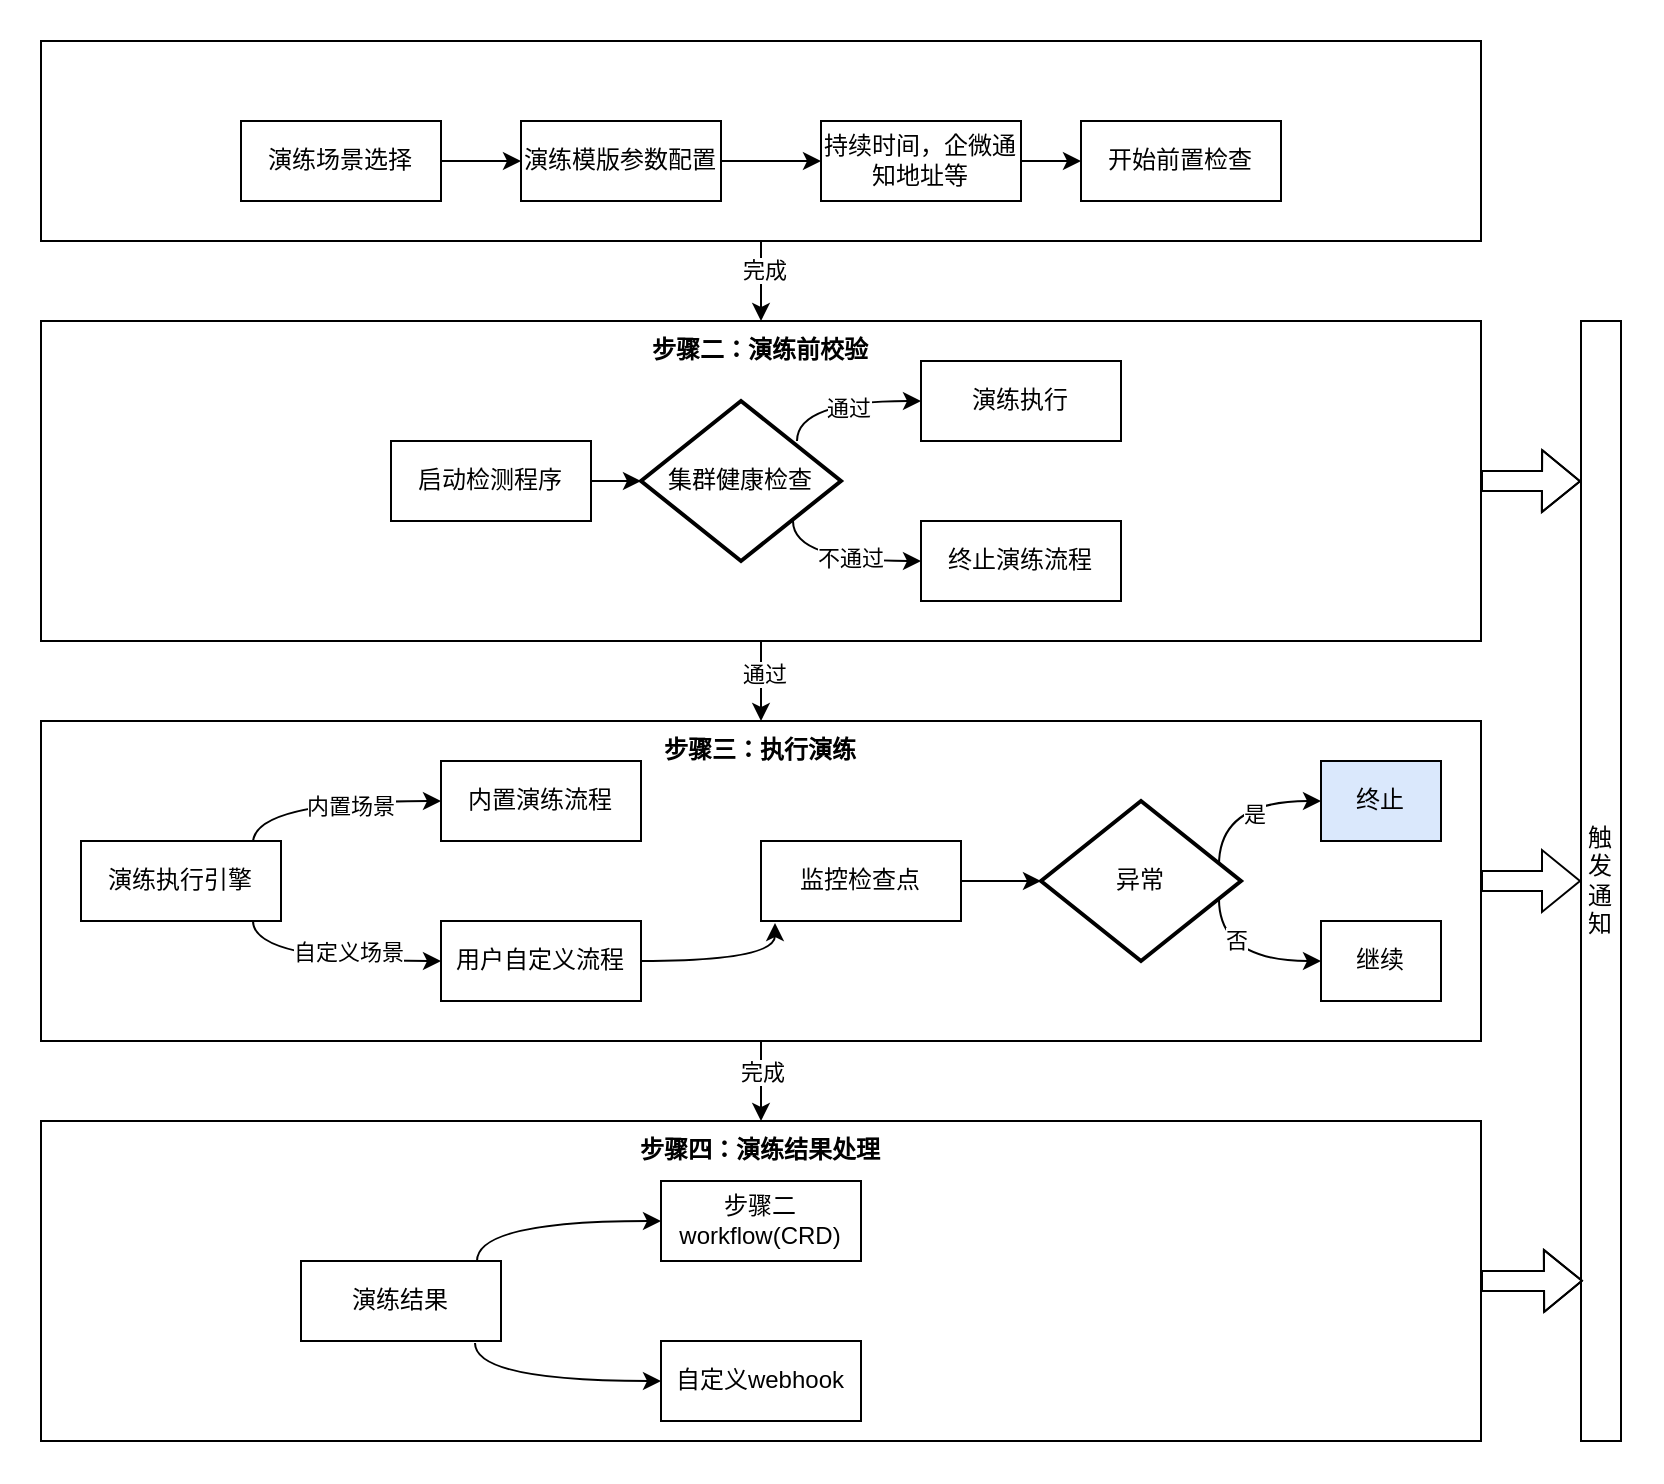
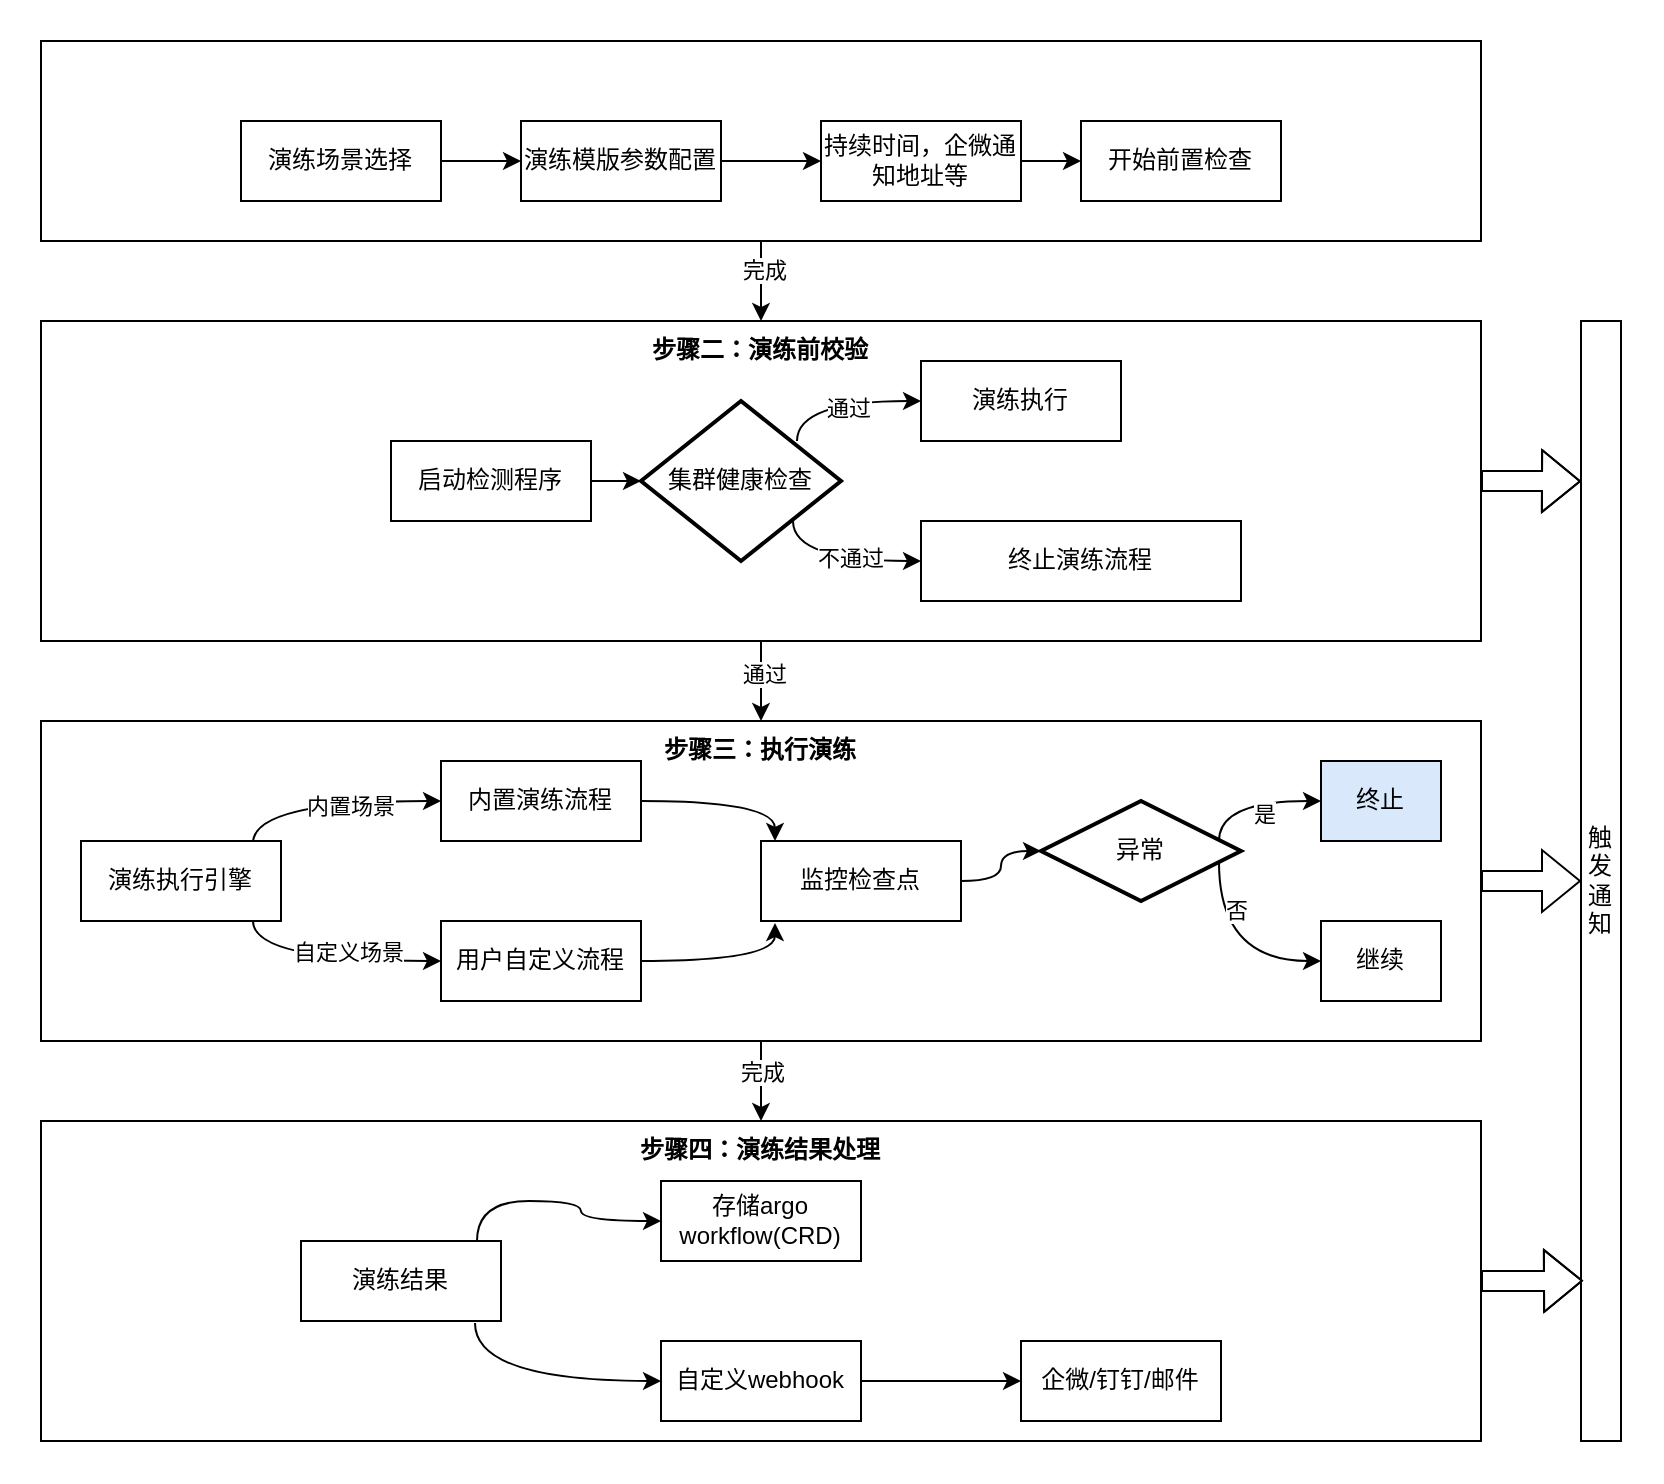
  <mxCell id="0" />
  <mxCell id="1" parent="0" />
  <mxCell id="2" value="" style="rounded=0;whiteSpace=wrap;html=1;" parent="1" vertex="1"><mxGeometry x="20" y="560" width="720" height="160" as="geometry" /></mxCell>
  <mxCell id="3" style="edgeStyle=orthogonalEdgeStyle;curved=1;rounded=0;orthogonalLoop=1;jettySize=auto;html=1;exitX=0.5;exitY=1;exitDx=0;exitDy=0;entryX=0.5;entryY=0;entryDx=0;entryDy=0;" parent="1" source="5" target="9" edge="1"><mxGeometry relative="1" as="geometry" /></mxCell>
  <mxCell id="4" value="通过" style="edgeLabel;html=1;align=center;verticalAlign=middle;resizable=0;points=[];" parent="3" vertex="1" connectable="0"><mxGeometry x="-0.2" y="1" relative="1" as="geometry"><mxPoint as="offset" /></mxGeometry></mxCell>
  <mxCell id="5" value="" style="rounded=0;whiteSpace=wrap;html=1;" parent="1" vertex="1"><mxGeometry x="20" y="160" width="720" height="160" as="geometry" /></mxCell>
  <mxCell id="6" style="edgeStyle=orthogonalEdgeStyle;curved=1;rounded=0;orthogonalLoop=1;jettySize=auto;html=1;exitX=0.5;exitY=1;exitDx=0;exitDy=0;entryX=0.5;entryY=0;entryDx=0;entryDy=0;" parent="1" source="9" target="2" edge="1"><mxGeometry relative="1" as="geometry" /></mxCell>
  <mxCell id="7" value="完成" style="edgeLabel;html=1;align=center;verticalAlign=middle;resizable=0;points=[];" parent="6" vertex="1" connectable="0"><mxGeometry x="-0.25" relative="1" as="geometry"><mxPoint as="offset" /></mxGeometry></mxCell>
  <mxCell id="8" style="edgeStyle=orthogonalEdgeStyle;shape=flexArrow;curved=1;rounded=0;orthogonalLoop=1;jettySize=auto;html=1;exitX=1;exitY=0.5;exitDx=0;exitDy=0;entryX=0;entryY=0.5;entryDx=0;entryDy=0;" parent="1" source="9" target="57" edge="1"><mxGeometry relative="1" as="geometry" /></mxCell>
  <mxCell id="9" value="" style="rounded=0;whiteSpace=wrap;html=1;" parent="1" vertex="1"><mxGeometry x="20" y="360" width="720" height="160" as="geometry" /></mxCell>
  <mxCell id="10" style="edgeStyle=orthogonalEdgeStyle;curved=1;rounded=0;orthogonalLoop=1;jettySize=auto;html=1;exitX=0.5;exitY=1;exitDx=0;exitDy=0;entryX=0.5;entryY=0;entryDx=0;entryDy=0;" parent="1" source="12" target="5" edge="1"><mxGeometry relative="1" as="geometry" /></mxCell>
  <mxCell id="11" value="完成" style="edgeLabel;html=1;align=center;verticalAlign=middle;resizable=0;points=[];" parent="10" vertex="1" connectable="0"><mxGeometry x="-0.3" y="1" relative="1" as="geometry"><mxPoint as="offset" /></mxGeometry></mxCell>
  <mxCell id="12" value="" style="rounded=0;whiteSpace=wrap;html=1;" parent="1" vertex="1"><mxGeometry x="20" y="20" width="720" height="100" as="geometry" /></mxCell>
  <mxCell id="13" style="edgeStyle=orthogonalEdgeStyle;curved=1;rounded=0;orthogonalLoop=1;jettySize=auto;html=1;exitX=1;exitY=0.5;exitDx=0;exitDy=0;entryX=0;entryY=0.5;entryDx=0;entryDy=0;" parent="1" source="14" target="16" edge="1"><mxGeometry relative="1" as="geometry" /></mxCell>
  <mxCell id="14" value="演练场景选择" style="rounded=0;whiteSpace=wrap;html=1;" parent="1" vertex="1"><mxGeometry x="120" y="60" width="100" height="40" as="geometry" /></mxCell>
  <mxCell id="15" style="edgeStyle=orthogonalEdgeStyle;curved=1;rounded=0;orthogonalLoop=1;jettySize=auto;html=1;exitX=1;exitY=0.5;exitDx=0;exitDy=0;entryX=0;entryY=0.5;entryDx=0;entryDy=0;" parent="1" source="16" target="18" edge="1"><mxGeometry relative="1" as="geometry" /></mxCell>
  <mxCell id="16" value="演练模版参数配置" style="rounded=0;whiteSpace=wrap;html=1;" parent="1" vertex="1"><mxGeometry x="260" y="60" width="100" height="40" as="geometry" /></mxCell>
  <mxCell id="17" style="edgeStyle=orthogonalEdgeStyle;curved=1;rounded=0;orthogonalLoop=1;jettySize=auto;html=1;exitX=1;exitY=0.5;exitDx=0;exitDy=0;entryX=0;entryY=0.5;entryDx=0;entryDy=0;" parent="1" source="18" target="28" edge="1"><mxGeometry relative="1" as="geometry" /></mxCell>
  <mxCell id="18" value="持续时间，企微通知地址等" style="rounded=0;whiteSpace=wrap;html=1;" parent="1" vertex="1"><mxGeometry x="410" y="60" width="100" height="40" as="geometry" /></mxCell>
  <mxCell id="19" value="启动检测程序" style="rounded=0;whiteSpace=wrap;html=1;" parent="1" vertex="1"><mxGeometry x="195" y="220" width="100" height="40" as="geometry" /></mxCell>
  <mxCell id="20" style="edgeStyle=orthogonalEdgeStyle;curved=1;rounded=0;orthogonalLoop=1;jettySize=auto;html=1;exitX=0.76;exitY=0.75;exitDx=0;exitDy=0;exitPerimeter=0;entryX=0;entryY=0.5;entryDx=0;entryDy=0;" parent="1" source="24" target="26" edge="1"><mxGeometry relative="1" as="geometry"><Array as="points"><mxPoint x="396" y="280" /></Array></mxGeometry></mxCell>
  <mxCell id="21" value="不通过" style="edgeLabel;html=1;align=center;verticalAlign=middle;resizable=0;points=[];" parent="20" vertex="1" connectable="0"><mxGeometry x="0.143" y="2" relative="1" as="geometry"><mxPoint as="offset" /></mxGeometry></mxCell>
  <mxCell id="22" style="edgeStyle=orthogonalEdgeStyle;curved=1;rounded=0;orthogonalLoop=1;jettySize=auto;html=1;exitX=0.78;exitY=0.25;exitDx=0;exitDy=0;exitPerimeter=0;entryX=0;entryY=0.5;entryDx=0;entryDy=0;" parent="1" source="24" target="25" edge="1"><mxGeometry relative="1" as="geometry"><Array as="points"><mxPoint x="398" y="200" /></Array></mxGeometry></mxCell>
  <mxCell id="23" value="通过" style="edgeLabel;html=1;align=center;verticalAlign=middle;resizable=0;points=[];" parent="22" vertex="1" connectable="0"><mxGeometry x="0.098" y="-3" relative="1" as="geometry"><mxPoint as="offset" /></mxGeometry></mxCell>
  <mxCell id="24" value="集群健康检查" style="strokeWidth=2;html=1;shape=mxgraph.flowchart.decision;whiteSpace=wrap;" parent="1" vertex="1"><mxGeometry x="320" y="200" width="100" height="80" as="geometry" /></mxCell>
  <mxCell id="25" value="演练执行" style="rounded=0;whiteSpace=wrap;html=1;" parent="1" vertex="1"><mxGeometry x="460" y="180" width="100" height="40" as="geometry" /></mxCell>
- <mxCell id="26" value="终止演练流程" style="rounded=0;whiteSpace=wrap;html=1;" parent="1" vertex="1"><mxGeometry x="460" y="260" width="100" height="40" as="geometry" /></mxCell>
+ <mxCell id="26" value="终止演练流程" style="rounded=0;whiteSpace=wrap;html=1;" parent="1" vertex="1"><mxGeometry x="460" y="260" width="160" height="40" as="geometry" /></mxCell>
  <mxCell id="27" style="edgeStyle=orthogonalEdgeStyle;curved=1;rounded=0;orthogonalLoop=1;jettySize=auto;html=1;exitX=1;exitY=0.5;exitDx=0;exitDy=0;entryX=0;entryY=0.5;entryDx=0;entryDy=0;entryPerimeter=0;" parent="1" source="19" target="24" edge="1"><mxGeometry relative="1" as="geometry" /></mxCell>
  <mxCell id="28" value="开始前置检查" style="rounded=0;whiteSpace=wrap;html=1;" parent="1" vertex="1"><mxGeometry x="540" y="60" width="100" height="40" as="geometry" /></mxCell>
  <mxCell id="29" style="edgeStyle=orthogonalEdgeStyle;curved=1;rounded=0;orthogonalLoop=1;jettySize=auto;html=1;exitX=0.86;exitY=0.025;exitDx=0;exitDy=0;entryX=0;entryY=0.5;entryDx=0;entryDy=0;exitPerimeter=0;" parent="1" source="33" target="34" edge="1"><mxGeometry relative="1" as="geometry" /></mxCell>
  <mxCell id="30" value="内置场景" style="edgeLabel;html=1;align=center;verticalAlign=middle;resizable=0;points=[];" parent="29" vertex="1" connectable="0"><mxGeometry x="0.2" y="-2" relative="1" as="geometry"><mxPoint as="offset" /></mxGeometry></mxCell>
  <mxCell id="31" style="edgeStyle=orthogonalEdgeStyle;curved=1;rounded=0;orthogonalLoop=1;jettySize=auto;html=1;exitX=0.86;exitY=1;exitDx=0;exitDy=0;entryX=0;entryY=0.5;entryDx=0;entryDy=0;exitPerimeter=0;" parent="1" source="33" target="35" edge="1"><mxGeometry relative="1" as="geometry" /></mxCell>
  <mxCell id="32" value="自定义场景" style="edgeLabel;html=1;align=center;verticalAlign=middle;resizable=0;points=[];" parent="31" vertex="1" connectable="0"><mxGeometry x="0.175" y="5" relative="1" as="geometry"><mxPoint as="offset" /></mxGeometry></mxCell>
  <mxCell id="33" value="演练执行引擎" style="rounded=0;whiteSpace=wrap;html=1;" parent="1" vertex="1"><mxGeometry x="40" y="420" width="100" height="40" as="geometry" /></mxCell>
  <mxCell id="34" value="内置演练流程" style="rounded=0;whiteSpace=wrap;html=1;" parent="1" vertex="1"><mxGeometry x="220" y="380" width="100" height="40" as="geometry" /></mxCell>
  <mxCell id="35" value="用户自定义流程" style="rounded=0;whiteSpace=wrap;html=1;" parent="1" vertex="1"><mxGeometry x="220" y="460" width="100" height="40" as="geometry" /></mxCell>
  <mxCell id="36" value="监控检查点" style="rounded=0;whiteSpace=wrap;html=1;" parent="1" vertex="1"><mxGeometry x="380" y="420" width="100" height="40" as="geometry" /></mxCell>
+ <mxCell id="37" style="edgeStyle=orthogonalEdgeStyle;curved=1;rounded=0;orthogonalLoop=1;jettySize=auto;html=1;exitX=1;exitY=0.5;exitDx=0;exitDy=0;entryX=0.07;entryY=0;entryDx=0;entryDy=0;entryPerimeter=0;" parent="1" source="34" target="36" edge="1"><mxGeometry relative="1" as="geometry" /></mxCell>
  <mxCell id="38" style="edgeStyle=orthogonalEdgeStyle;curved=1;rounded=0;orthogonalLoop=1;jettySize=auto;html=1;exitX=1;exitY=0.5;exitDx=0;exitDy=0;entryX=0.07;entryY=1.025;entryDx=0;entryDy=0;entryPerimeter=0;" parent="1" source="35" target="36" edge="1"><mxGeometry relative="1" as="geometry" /></mxCell>
  <mxCell id="39" style="edgeStyle=orthogonalEdgeStyle;curved=1;rounded=0;orthogonalLoop=1;jettySize=auto;html=1;exitX=0.89;exitY=0.4;exitDx=0;exitDy=0;exitPerimeter=0;entryX=0;entryY=0.5;entryDx=0;entryDy=0;" parent="1" source="43" target="45" edge="1"><mxGeometry relative="1" as="geometry"><Array as="points"><mxPoint x="609" y="400" /></Array></mxGeometry></mxCell>
  <mxCell id="40" value="是" style="edgeLabel;html=1;align=center;verticalAlign=middle;resizable=0;points=[];" vertex="1" connectable="0" parent="39"><mxGeometry x="0.181" y="-6" relative="1" as="geometry"><mxPoint as="offset" /></mxGeometry></mxCell>
  <mxCell id="41" style="edgeStyle=orthogonalEdgeStyle;curved=1;rounded=0;orthogonalLoop=1;jettySize=auto;html=1;exitX=0.89;exitY=0.613;exitDx=0;exitDy=0;exitPerimeter=0;entryX=0;entryY=0.5;entryDx=0;entryDy=0;" parent="1" source="43" target="46" edge="1"><mxGeometry relative="1" as="geometry"><Array as="points"><mxPoint x="609" y="480" /></Array></mxGeometry></mxCell>
  <mxCell id="42" value="否" style="edgeLabel;html=1;align=center;verticalAlign=middle;resizable=0;points=[];" vertex="1" connectable="0" parent="41"><mxGeometry x="-0.513" y="8" relative="1" as="geometry"><mxPoint as="offset" /></mxGeometry></mxCell>
- <mxCell id="43" value="异常" style="strokeWidth=2;html=1;shape=mxgraph.flowchart.decision;whiteSpace=wrap;" parent="1" vertex="1"><mxGeometry x="520" y="400" width="100" height="80" as="geometry" /></mxCell>
+ <mxCell id="43" value="异常" style="strokeWidth=2;html=1;shape=mxgraph.flowchart.decision;whiteSpace=wrap;" parent="1" vertex="1"><mxGeometry x="520" y="400" width="100" height="50" as="geometry" /></mxCell>
  <mxCell id="44" style="edgeStyle=orthogonalEdgeStyle;curved=1;rounded=0;orthogonalLoop=1;jettySize=auto;html=1;exitX=1;exitY=0.5;exitDx=0;exitDy=0;entryX=0;entryY=0.5;entryDx=0;entryDy=0;entryPerimeter=0;" parent="1" source="36" target="43" edge="1"><mxGeometry relative="1" as="geometry" /></mxCell>
  <mxCell id="45" value="终止" style="rounded=0;whiteSpace=wrap;html=1;fillColor=#dae8fc;" parent="1" vertex="1"><mxGeometry x="660" y="380" width="60" height="40" as="geometry" /></mxCell>
  <mxCell id="46" value="继续" style="rounded=0;whiteSpace=wrap;html=1;" parent="1" vertex="1"><mxGeometry x="660" y="460" width="60" height="40" as="geometry" /></mxCell>
  <mxCell id="47" style="edgeStyle=orthogonalEdgeStyle;curved=1;rounded=0;orthogonalLoop=1;jettySize=auto;html=1;exitX=0.88;exitY=0;exitDx=0;exitDy=0;entryX=0;entryY=0.5;entryDx=0;entryDy=0;exitPerimeter=0;" parent="1" source="49" target="50" edge="1"><mxGeometry relative="1" as="geometry" /></mxCell>
  <mxCell id="48" style="edgeStyle=orthogonalEdgeStyle;curved=1;rounded=0;orthogonalLoop=1;jettySize=auto;html=1;exitX=0.87;exitY=1.025;exitDx=0;exitDy=0;entryX=0;entryY=0.5;entryDx=0;entryDy=0;exitPerimeter=0;" parent="1" source="49" target="52" edge="1"><mxGeometry relative="1" as="geometry" /></mxCell>
- <mxCell id="49" value="演练结果" style="rounded=0;whiteSpace=wrap;html=1;" parent="1" vertex="1"><mxGeometry x="150" y="630" width="100" height="40" as="geometry" /></mxCell>
- <mxCell id="50" value="步骤二 workflow(CRD)" style="rounded=0;whiteSpace=wrap;html=1;" parent="1" vertex="1"><mxGeometry x="330" y="590" width="100" height="40" as="geometry" /></mxCell>
+ <mxCell id="49" value="演练结果" style="rounded=0;whiteSpace=wrap;html=1;" parent="1" vertex="1"><mxGeometry x="150" y="620" width="100" height="40" as="geometry" /></mxCell>
+ <mxCell id="50" value="存储argo workflow(CRD)" style="rounded=0;whiteSpace=wrap;html=1;" parent="1" vertex="1"><mxGeometry x="330" y="590" width="100" height="40" as="geometry" /></mxCell>
+ <mxCell id="51" style="edgeStyle=orthogonalEdgeStyle;curved=1;rounded=0;orthogonalLoop=1;jettySize=auto;html=1;exitX=1;exitY=0.5;exitDx=0;exitDy=0;" parent="1" source="52" target="53" edge="1"><mxGeometry relative="1" as="geometry" /></mxCell>
  <mxCell id="52" value="自定义webhook" style="rounded=0;whiteSpace=wrap;html=1;" parent="1" vertex="1"><mxGeometry x="330" y="670" width="100" height="40" as="geometry" /></mxCell>
+ <mxCell id="53" value="企微/钉钉/邮件" style="rounded=0;whiteSpace=wrap;html=1;" parent="1" vertex="1"><mxGeometry x="510" y="670" width="100" height="40" as="geometry" /></mxCell>
  <mxCell id="54" value="&lt;b&gt;步骤二：演练前校验&lt;/b&gt;" style="text;html=1;align=center;verticalAlign=middle;whiteSpace=wrap;rounded=0;" parent="1" vertex="1"><mxGeometry x="295" y="160" width="170" height="30" as="geometry" /></mxCell>
  <mxCell id="55" value="&lt;b&gt;步骤三：执行演练&lt;/b&gt;" style="text;html=1;align=center;verticalAlign=middle;whiteSpace=wrap;rounded=0;" parent="1" vertex="1"><mxGeometry x="295" y="360" width="170" height="30" as="geometry" /></mxCell>
  <mxCell id="56" value="&lt;b&gt;步骤四：演练结果处理&lt;/b&gt;" style="text;html=1;align=center;verticalAlign=middle;whiteSpace=wrap;rounded=0;" parent="1" vertex="1"><mxGeometry x="295" y="560" width="170" height="30" as="geometry" /></mxCell>
  <mxCell id="57" value="触发通知" style="rounded=0;whiteSpace=wrap;html=1;" parent="1" vertex="1"><mxGeometry x="790" y="160" width="20" height="560" as="geometry" /></mxCell>
  <mxCell id="58" style="edgeStyle=orthogonalEdgeStyle;shape=flexArrow;curved=1;rounded=0;orthogonalLoop=1;jettySize=auto;html=1;exitX=1;exitY=0.5;exitDx=0;exitDy=0;entryX=0.05;entryY=0.857;entryDx=0;entryDy=0;entryPerimeter=0;" parent="1" source="2" target="57" edge="1"><mxGeometry relative="1" as="geometry" /></mxCell>
  <mxCell id="59" style="edgeStyle=orthogonalEdgeStyle;shape=flexArrow;curved=1;rounded=0;orthogonalLoop=1;jettySize=auto;html=1;exitX=1;exitY=0.5;exitDx=0;exitDy=0;entryX=0;entryY=0.143;entryDx=0;entryDy=0;entryPerimeter=0;" parent="1" source="5" target="57" edge="1"><mxGeometry relative="1" as="geometry" /></mxCell>
